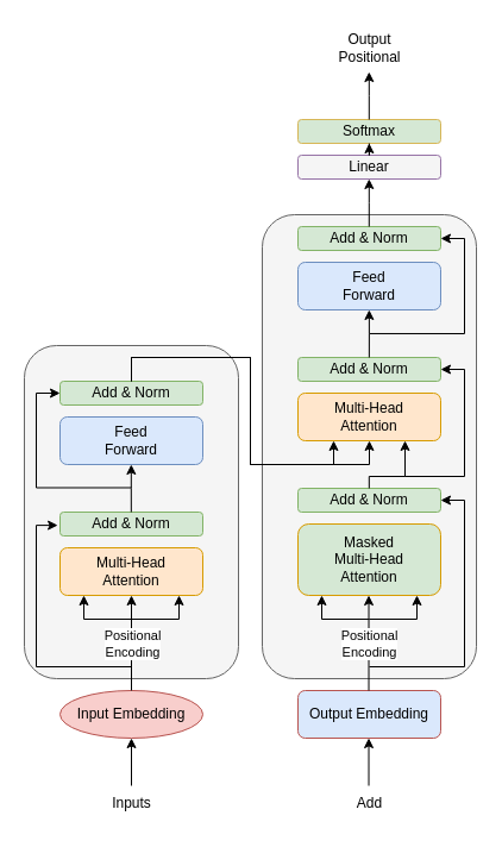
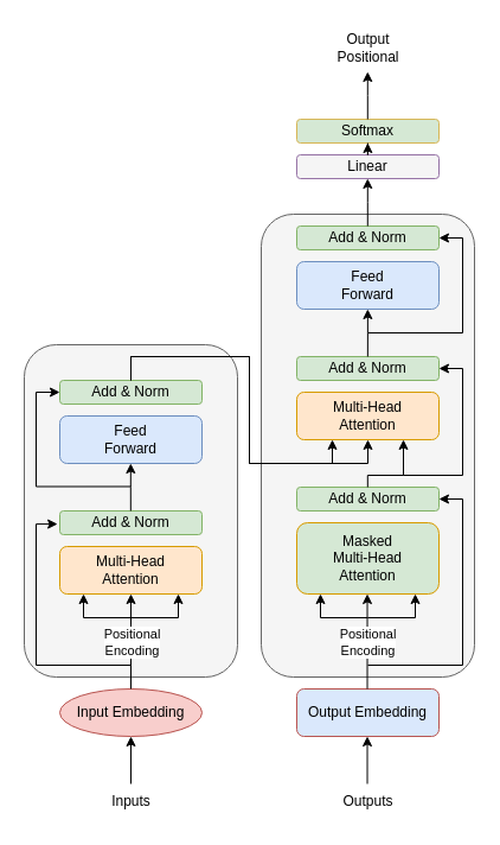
  <mxCell id="0" />
  <mxCell id="1" parent="0" />
  <mxCell id="2" value="" style="rounded=1;whiteSpace=wrap;html=1;fillColor=#f5f5f5;fontColor=#333333;strokeColor=#666666;" vertex="1" parent="1"><mxGeometry x="220" y="180" width="180" height="390" as="geometry" /></mxCell>
  <mxCell id="3" value="Input Embedding" style="ellipse;whiteSpace=wrap;html=1;fillColor=#f8cecc;strokeColor=#b85450;" vertex="1" parent="1"><mxGeometry x="50" y="580" width="120" height="40" as="geometry" /></mxCell>
  <mxCell id="4" value="Output Embedding" style="rounded=1;whiteSpace=wrap;html=1;fillColor=#dae8fc;strokeColor=#b85450;" vertex="1" parent="1"><mxGeometry x="250" y="580" width="120" height="40" as="geometry" /></mxCell>
  <mxCell id="5" value="" style="endArrow=classic;html=1;rounded=0;entryX=0.5;entryY=1;entryDx=0;entryDy=0;" edge="1" parent="1" target="3"><mxGeometry width="50" height="50" relative="1" as="geometry"><mxPoint x="110" y="660" as="sourcePoint" /><mxPoint x="90" y="700" as="targetPoint" /></mxGeometry></mxCell>
  <mxCell id="6" value="" style="endArrow=classic;html=1;rounded=0;entryX=0.5;entryY=1;entryDx=0;entryDy=0;" edge="1" parent="1"><mxGeometry width="50" height="50" relative="1" as="geometry"><mxPoint x="309.52" y="660" as="sourcePoint" /><mxPoint x="309.52" y="620" as="targetPoint" /></mxGeometry></mxCell>
- <mxCell id="7" value="Add" style="text;html=1;align=center;verticalAlign=middle;resizable=0;points=[];autosize=1;strokeColor=none;fillColor=none;" vertex="1" parent="1"><mxGeometry x="275" y="660" width="70" height="30" as="geometry" /></mxCell>
+ <mxCell id="7" value="Outputs" style="text;html=1;align=center;verticalAlign=middle;resizable=0;points=[];autosize=1;strokeColor=none;fillColor=none;" vertex="1" parent="1"><mxGeometry x="275" y="660" width="70" height="30" as="geometry" /></mxCell>
  <mxCell id="8" value="Inputs" style="text;html=1;align=center;verticalAlign=middle;resizable=0;points=[];autosize=1;strokeColor=none;fillColor=none;" vertex="1" parent="1"><mxGeometry x="80" y="660" width="60" height="30" as="geometry" /></mxCell>
  <mxCell id="9" value="" style="rounded=1;whiteSpace=wrap;html=1;fillColor=#f5f5f5;fontColor=#333333;strokeColor=#666666;" vertex="1" parent="1"><mxGeometry x="20" y="290" width="180" height="280" as="geometry" /></mxCell>
  <mxCell id="10" value="Add &amp;amp; Norm" style="rounded=1;whiteSpace=wrap;html=1;fillColor=#d5e8d4;strokeColor=#82b366;" vertex="1" parent="1"><mxGeometry x="50" y="320" width="120" height="20" as="geometry" /></mxCell>
  <mxCell id="11" value="Feed&lt;br&gt;Forward" style="rounded=1;whiteSpace=wrap;html=1;fillColor=#dae8fc;strokeColor=#6c8ebf;" vertex="1" parent="1"><mxGeometry x="50" y="350" width="120" height="40" as="geometry" /></mxCell>
  <mxCell id="12" value="Add &amp;amp; Norm" style="rounded=1;whiteSpace=wrap;html=1;fillColor=#d5e8d4;strokeColor=#82b366;" vertex="1" parent="1"><mxGeometry x="50" y="430" width="120" height="20" as="geometry" /></mxCell>
  <mxCell id="13" value="Multi-Head&lt;br&gt;Attention" style="rounded=1;whiteSpace=wrap;html=1;fillColor=#ffe6cc;strokeColor=#d79b00;" vertex="1" parent="1"><mxGeometry x="50" y="460" width="120" height="40" as="geometry" /></mxCell>
  <mxCell id="14" value="" style="endArrow=classic;html=1;rounded=0;exitX=0.5;exitY=0;exitDx=0;exitDy=0;" edge="1" parent="1" source="3"><mxGeometry relative="1" as="geometry"><mxPoint x="220" y="490" as="sourcePoint" /><mxPoint x="110" y="500" as="targetPoint" /></mxGeometry></mxCell>
  <mxCell id="15" value="Positional&lt;br&gt;Encoding" style="edgeLabel;resizable=0;html=1;;align=center;verticalAlign=middle;" connectable="0" vertex="1" parent="14"><mxGeometry relative="1" as="geometry" /></mxCell>
  <mxCell id="16" value="" style="endArrow=classic;html=1;rounded=0;exitX=0.5;exitY=0;exitDx=0;exitDy=0;" edge="1" parent="1"><mxGeometry relative="1" as="geometry"><mxPoint x="309.52" y="580" as="sourcePoint" /><mxPoint x="309.52" y="500" as="targetPoint" /></mxGeometry></mxCell>
  <mxCell id="17" value="Positional&lt;br&gt;Encoding" style="edgeLabel;resizable=0;html=1;;align=center;verticalAlign=middle;" connectable="0" vertex="1" parent="16"><mxGeometry relative="1" as="geometry" /></mxCell>
  <mxCell id="18" value="Masked&lt;br&gt;Multi-Head&lt;br&gt;Attention" style="rounded=1;whiteSpace=wrap;html=1;fillColor=#d5e8d4;strokeColor=#d79b00;" vertex="1" parent="1"><mxGeometry x="250" y="440" width="120" height="60" as="geometry" /></mxCell>
  <mxCell id="19" value="Add &amp;amp; Norm" style="rounded=1;whiteSpace=wrap;html=1;fillColor=#d5e8d4;strokeColor=#82b366;" vertex="1" parent="1"><mxGeometry x="250" y="410" width="120" height="20" as="geometry" /></mxCell>
  <mxCell id="20" value="Multi-Head&lt;br&gt;Attention" style="rounded=1;whiteSpace=wrap;html=1;fillColor=#ffe6cc;strokeColor=#d79b00;" vertex="1" parent="1"><mxGeometry x="250" y="330" width="120" height="40" as="geometry" /></mxCell>
  <mxCell id="21" value="Add &amp;amp; Norm" style="rounded=1;whiteSpace=wrap;html=1;fillColor=#d5e8d4;strokeColor=#82b366;" vertex="1" parent="1"><mxGeometry x="250" y="300" width="120" height="20" as="geometry" /></mxCell>
  <mxCell id="22" value="Add &amp;amp; Norm" style="rounded=1;whiteSpace=wrap;html=1;fillColor=#d5e8d4;strokeColor=#82b366;" vertex="1" parent="1"><mxGeometry x="250" y="190" width="120" height="20" as="geometry" /></mxCell>
  <mxCell id="23" value="Feed&lt;br&gt;Forward" style="rounded=1;whiteSpace=wrap;html=1;fillColor=#dae8fc;strokeColor=#6c8ebf;" vertex="1" parent="1"><mxGeometry x="250" y="220" width="120" height="40" as="geometry" /></mxCell>
  <mxCell id="24" value="Linear" style="rounded=1;whiteSpace=wrap;html=1;fillColor=#f5f5f5;strokeColor=#9673a6;" vertex="1" parent="1"><mxGeometry x="250" y="130" width="120" height="20" as="geometry" /></mxCell>
  <mxCell id="25" value="Softmax" style="rounded=1;whiteSpace=wrap;html=1;fillColor=#d5e8d4;strokeColor=#d6b656;" vertex="1" parent="1"><mxGeometry x="250" y="100" width="120" height="20" as="geometry" /></mxCell>
  <mxCell id="26" value="" style="edgeStyle=orthogonalEdgeStyle;rounded=0;orthogonalLoop=1;jettySize=auto;html=1;" edge="1" parent="1"><mxGeometry relative="1" as="geometry"><mxPoint x="110" y="520" as="sourcePoint" /><mxPoint x="150" y="500" as="targetPoint" /><Array as="points"><mxPoint x="150" y="520" /><mxPoint x="151" y="520" /><mxPoint x="150" y="521" /></Array></mxGeometry></mxCell>
  <mxCell id="27" value="" style="edgeStyle=orthogonalEdgeStyle;rounded=0;orthogonalLoop=1;jettySize=auto;html=1;" edge="1" parent="1"><mxGeometry relative="1" as="geometry"><mxPoint x="110" y="520" as="sourcePoint" /><mxPoint x="70" y="500" as="targetPoint" /><Array as="points"><mxPoint x="70" y="520" /><mxPoint x="71" y="520" /><mxPoint x="70" y="521" /></Array></mxGeometry></mxCell>
  <mxCell id="28" value="" style="edgeStyle=orthogonalEdgeStyle;rounded=0;orthogonalLoop=1;jettySize=auto;html=1;" edge="1" parent="1"><mxGeometry relative="1" as="geometry"><mxPoint x="310" y="520" as="sourcePoint" /><mxPoint x="350" y="500" as="targetPoint" /><Array as="points"><mxPoint x="350" y="520" /><mxPoint x="351" y="520" /><mxPoint x="350" y="521" /></Array></mxGeometry></mxCell>
  <mxCell id="29" value="" style="edgeStyle=orthogonalEdgeStyle;rounded=0;orthogonalLoop=1;jettySize=auto;html=1;" edge="1" parent="1"><mxGeometry relative="1" as="geometry"><mxPoint x="310" y="520" as="sourcePoint" /><mxPoint x="270" y="500" as="targetPoint" /><Array as="points"><mxPoint x="270" y="520" /><mxPoint x="271" y="520" /><mxPoint x="270" y="521" /></Array></mxGeometry></mxCell>
  <mxCell id="30" value="" style="edgeStyle=orthogonalEdgeStyle;rounded=0;orthogonalLoop=1;jettySize=auto;html=1;" edge="1" parent="1"><mxGeometry relative="1" as="geometry"><mxPoint x="109.84" y="430" as="sourcePoint" /><mxPoint x="109.84" y="390" as="targetPoint" /><Array as="points"><mxPoint x="109.84" y="410" /><mxPoint x="109.84" y="410" /></Array></mxGeometry></mxCell>
  <mxCell id="31" value="" style="edgeStyle=orthogonalEdgeStyle;rounded=0;orthogonalLoop=1;jettySize=auto;html=1;entryX=0.75;entryY=1;entryDx=0;entryDy=0;" edge="1" parent="1" target="20"><mxGeometry relative="1" as="geometry"><mxPoint x="309.84" y="410" as="sourcePoint" /><mxPoint x="309.84" y="370" as="targetPoint" /><Array as="points"><mxPoint x="310" y="400" /><mxPoint x="340" y="400" /></Array></mxGeometry></mxCell>
  <mxCell id="32" value="" style="edgeStyle=orthogonalEdgeStyle;rounded=0;orthogonalLoop=1;jettySize=auto;html=1;" edge="1" parent="1"><mxGeometry relative="1" as="geometry"><mxPoint x="309.87" y="300" as="sourcePoint" /><mxPoint x="309.87" y="260" as="targetPoint" /><Array as="points"><mxPoint x="309.87" y="280" /><mxPoint x="309.87" y="280" /></Array></mxGeometry></mxCell>
  <mxCell id="33" value="" style="edgeStyle=orthogonalEdgeStyle;rounded=0;orthogonalLoop=1;jettySize=auto;html=1;entryX=-0.016;entryY=0.555;entryDx=0;entryDy=0;entryPerimeter=0;" edge="1" parent="1" target="12"><mxGeometry relative="1" as="geometry"><mxPoint x="110" y="560" as="sourcePoint" /><mxPoint x="30" y="440" as="targetPoint" /><Array as="points"><mxPoint x="30" y="560" /><mxPoint x="30" y="441" /></Array></mxGeometry></mxCell>
  <mxCell id="34" value="" style="edgeStyle=orthogonalEdgeStyle;rounded=0;orthogonalLoop=1;jettySize=auto;html=1;entryX=1;entryY=0.5;entryDx=0;entryDy=0;" edge="1" parent="1" target="19"><mxGeometry relative="1" as="geometry"><mxPoint x="310" y="560" as="sourcePoint" /><mxPoint x="408" y="440" as="targetPoint" /><Array as="points"><mxPoint x="390" y="560" /><mxPoint x="390" y="420" /></Array></mxGeometry></mxCell>
  <mxCell id="35" value="" style="edgeStyle=orthogonalEdgeStyle;rounded=0;orthogonalLoop=1;jettySize=auto;html=1;entryX=0;entryY=0.5;entryDx=0;entryDy=0;" edge="1" parent="1" target="10"><mxGeometry relative="1" as="geometry"><mxPoint x="110" y="409.49" as="sourcePoint" /><mxPoint x="48" y="290.49" as="targetPoint" /><Array as="points"><mxPoint x="30" y="410" /><mxPoint x="30" y="330" /></Array></mxGeometry></mxCell>
  <mxCell id="36" value="" style="edgeStyle=orthogonalEdgeStyle;rounded=0;orthogonalLoop=1;jettySize=auto;html=1;" edge="1" parent="1"><mxGeometry relative="1" as="geometry"><mxPoint x="340" y="390" as="sourcePoint" /><mxPoint x="370" y="310" as="targetPoint" /><Array as="points"><mxPoint x="340" y="400" /><mxPoint x="390" y="400" /><mxPoint x="390" y="310" /></Array></mxGeometry></mxCell>
  <mxCell id="37" value="" style="edgeStyle=orthogonalEdgeStyle;rounded=0;orthogonalLoop=1;jettySize=auto;html=1;" edge="1" parent="1"><mxGeometry relative="1" as="geometry"><mxPoint x="310" y="279.97" as="sourcePoint" /><mxPoint x="370" y="199.99" as="targetPoint" /><Array as="points"><mxPoint x="390" y="279.99" /><mxPoint x="390" y="199.99" /><mxPoint x="370" y="199.99" /></Array></mxGeometry></mxCell>
  <mxCell id="38" value="" style="edgeStyle=orthogonalEdgeStyle;rounded=0;orthogonalLoop=1;jettySize=auto;html=1;" edge="1" parent="1"><mxGeometry relative="1" as="geometry"><mxPoint x="309.81" y="190" as="sourcePoint" /><mxPoint x="309.81" y="150" as="targetPoint" /><Array as="points"><mxPoint x="309.81" y="170" /><mxPoint x="309.81" y="170" /></Array></mxGeometry></mxCell>
  <mxCell id="39" value="" style="edgeStyle=orthogonalEdgeStyle;rounded=0;orthogonalLoop=1;jettySize=auto;html=1;" edge="1" parent="1"><mxGeometry relative="1" as="geometry"><mxPoint x="309.81" y="100" as="sourcePoint" /><mxPoint x="309.81" y="60" as="targetPoint" /><Array as="points"><mxPoint x="309.81" y="80" /><mxPoint x="309.81" y="80" /></Array></mxGeometry></mxCell>
  <mxCell id="40" value="Output&lt;br&gt;Positional" style="text;html=1;align=center;verticalAlign=middle;resizable=0;points=[];autosize=1;strokeColor=none;fillColor=none;" vertex="1" parent="1"><mxGeometry x="265" y="20" width="90" height="40" as="geometry" /></mxCell>
  <mxCell id="41" value="" style="edgeStyle=orthogonalEdgeStyle;rounded=0;orthogonalLoop=1;jettySize=auto;html=1;" edge="1" parent="1"><mxGeometry relative="1" as="geometry"><mxPoint x="309.88" y="120" as="sourcePoint" /><mxPoint x="309.88" y="120" as="targetPoint" /><Array as="points"><mxPoint x="309.88" y="130" /><mxPoint x="309.88" y="130" /></Array></mxGeometry></mxCell>
  <mxCell id="42" value="" style="edgeStyle=orthogonalEdgeStyle;rounded=0;orthogonalLoop=1;jettySize=auto;html=1;exitX=0.5;exitY=0;exitDx=0;exitDy=0;" edge="1" parent="1" source="10"><mxGeometry relative="1" as="geometry"><mxPoint x="220" y="249.49" as="sourcePoint" /><mxPoint x="280" y="370" as="targetPoint" /><Array as="points"><mxPoint x="110" y="300" /><mxPoint x="210" y="300" /><mxPoint x="210" y="390" /><mxPoint x="280" y="390" /><mxPoint x="280" y="370" /></Array></mxGeometry></mxCell>
  <mxCell id="43" value="" style="edgeStyle=orthogonalEdgeStyle;rounded=0;orthogonalLoop=1;jettySize=auto;html=1;exitX=0.5;exitY=0;exitDx=0;exitDy=0;" edge="1" parent="1"><mxGeometry relative="1" as="geometry"><mxPoint x="110" y="320" as="sourcePoint" /><mxPoint x="310" y="370" as="targetPoint" /><Array as="points"><mxPoint x="110" y="300" /><mxPoint x="210" y="300" /><mxPoint x="210" y="390" /><mxPoint x="310" y="390" /></Array></mxGeometry></mxCell>
